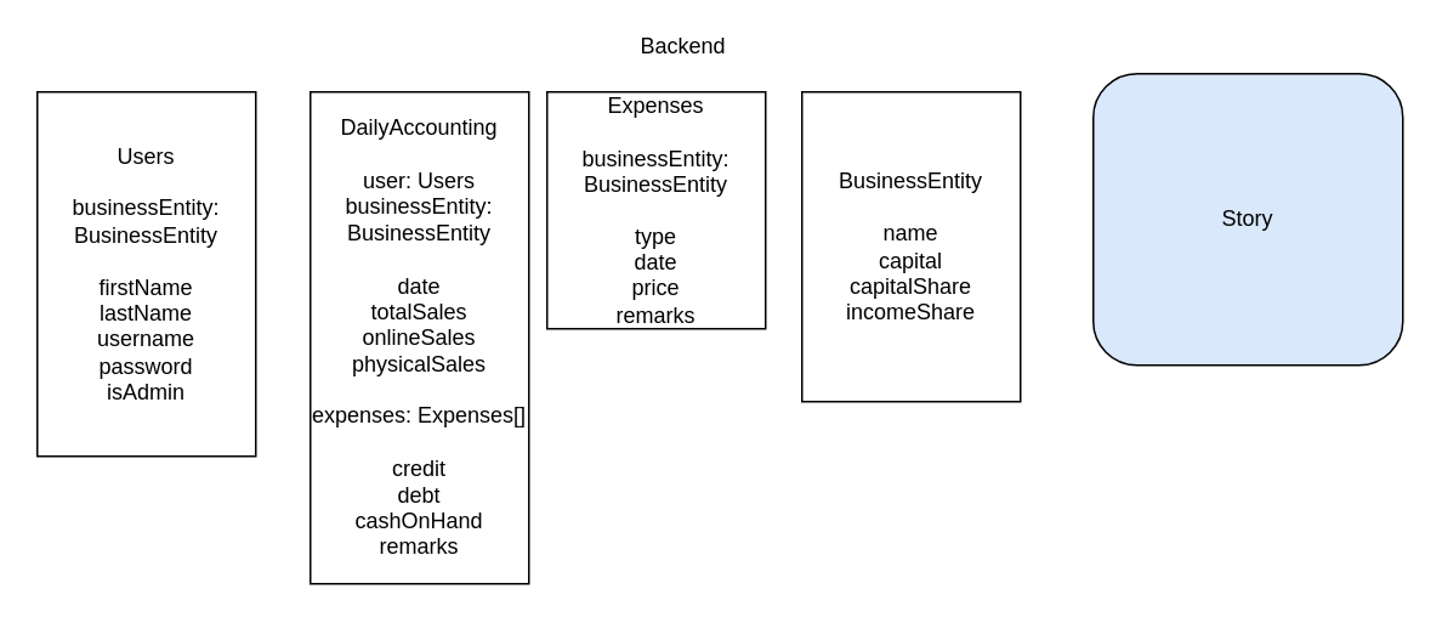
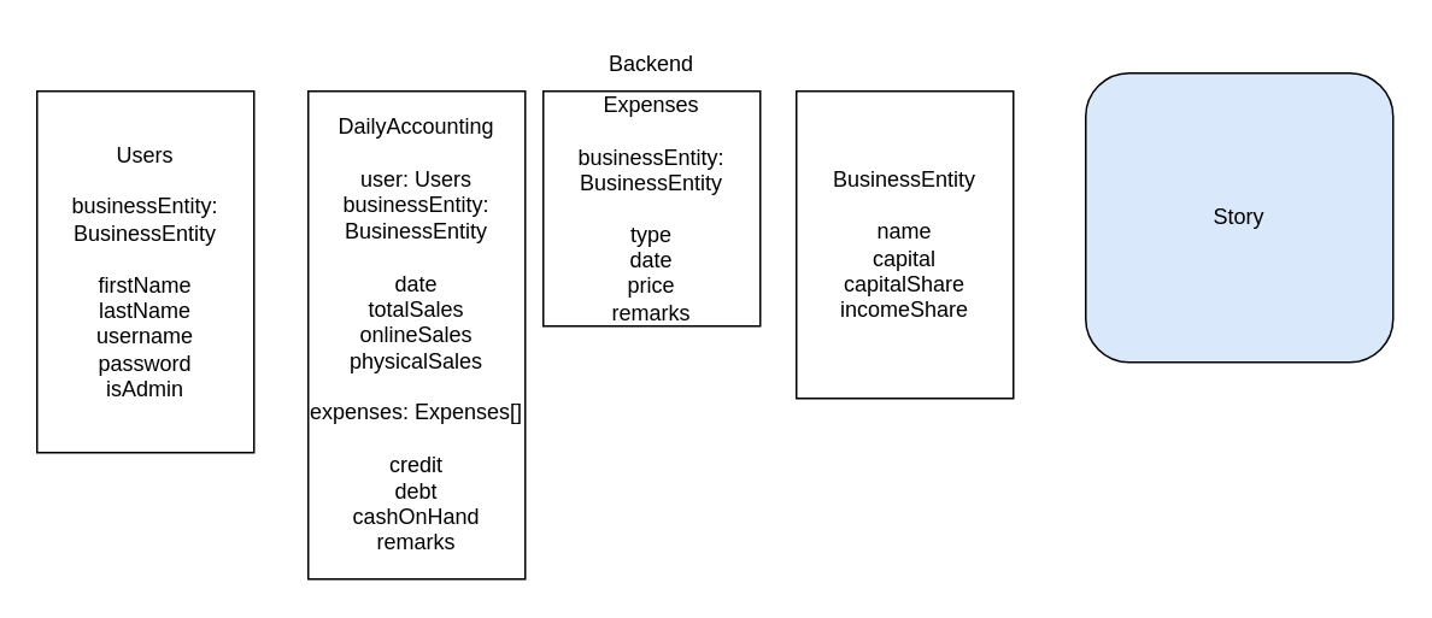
  <mxCell id="0" />
  <mxCell id="1" parent="0" />
- <mxCell id="2" value="Backend" style="text;html=1;strokeColor=none;fillColor=none;align=center;verticalAlign=middle;whiteSpace=wrap;rounded=0;" parent="1" vertex="1"><mxGeometry x="345" y="10" width="60" height="30" as="geometry" /></mxCell>
+ <mxCell id="2" value="Backend" style="text;html=1;strokeColor=none;fillColor=none;align=center;verticalAlign=middle;whiteSpace=wrap;rounded=0;" parent="1" vertex="1"><mxGeometry x="330" y="20" width="60" height="30" as="geometry" /></mxCell>
  <mxCell id="3" value="Users&lt;br&gt;&lt;br&gt;businessEntity:&lt;br&gt;BusinessEntity&lt;br&gt;&lt;br&gt;firstName&lt;br&gt;lastName&lt;br&gt;username&lt;br&gt;password&lt;br&gt;isAdmin" style="rounded=0;whiteSpace=wrap;html=1;" parent="1" vertex="1"><mxGeometry x="20" y="50" width="120" height="200" as="geometry" /></mxCell>
  <mxCell id="4" value="DailyAccounting&lt;br&gt;&lt;br&gt;user: Users&lt;br&gt;businessEntity:&lt;br&gt;BusinessEntity&lt;br&gt;&lt;br&gt;date&lt;br&gt;totalSales&lt;br&gt;onlineSales&lt;br&gt;physicalSales&lt;br&gt;&lt;br&gt;expenses: Expenses[]&lt;br&gt;&lt;br&gt;credit&lt;br&gt;debt&lt;br&gt;cashOnHand&lt;br&gt;remarks" style="rounded=0;whiteSpace=wrap;html=1;" parent="1" vertex="1"><mxGeometry x="170" y="50" width="120" height="270" as="geometry" /></mxCell>
  <mxCell id="5" value="Expenses&lt;br&gt;&lt;br&gt;businessEntity:&lt;br&gt;BusinessEntity&lt;br&gt;&lt;br&gt;type&lt;br&gt;date&lt;br&gt;price&lt;br&gt;remarks" style="rounded=0;whiteSpace=wrap;html=1;" parent="1" vertex="1"><mxGeometry x="300" y="50" width="120" height="130" as="geometry" /></mxCell>
  <mxCell id="6" value="Story&lt;br&gt;" style="rounded=1;whiteSpace=wrap;html=1;fillColor=#dae8fc;" parent="1" vertex="1"><mxGeometry x="600" y="40" width="170" height="160" as="geometry" /></mxCell>
  <mxCell id="7" value="BusinessEntity&lt;br&gt;&lt;br&gt;name&lt;br&gt;capital&lt;br&gt;capitalShare&lt;br&gt;incomeShare" style="rounded=0;whiteSpace=wrap;html=1;" vertex="1" parent="1"><mxGeometry x="440" y="50" width="120" height="170" as="geometry" /></mxCell>
